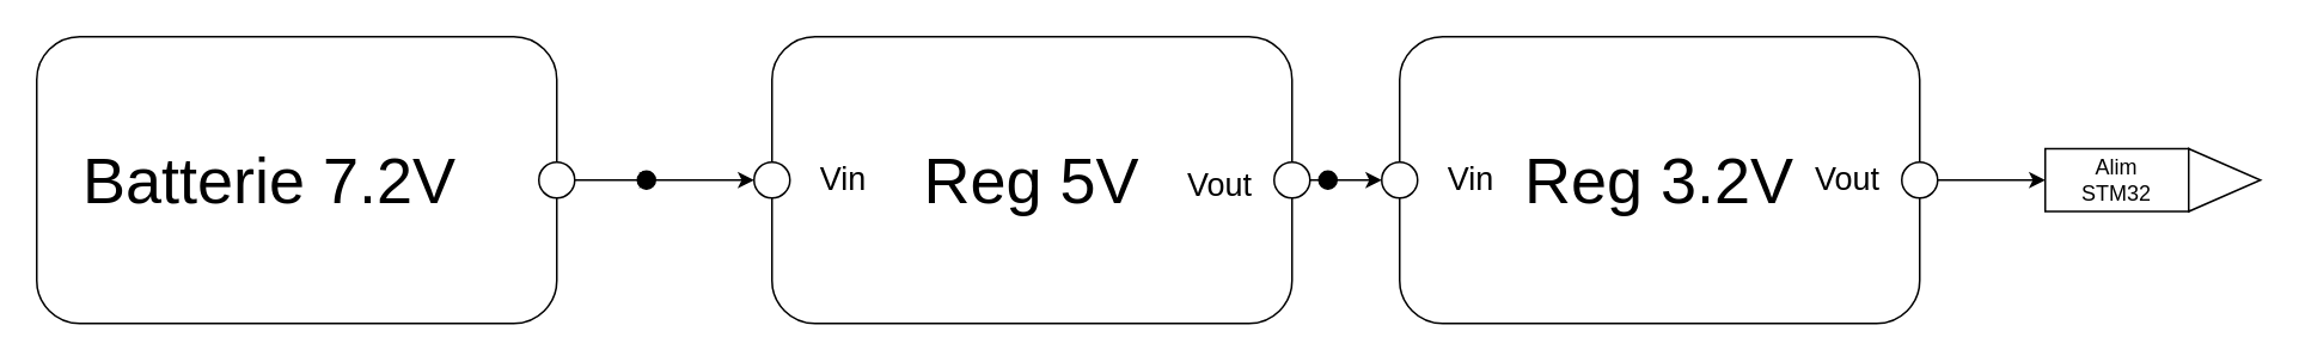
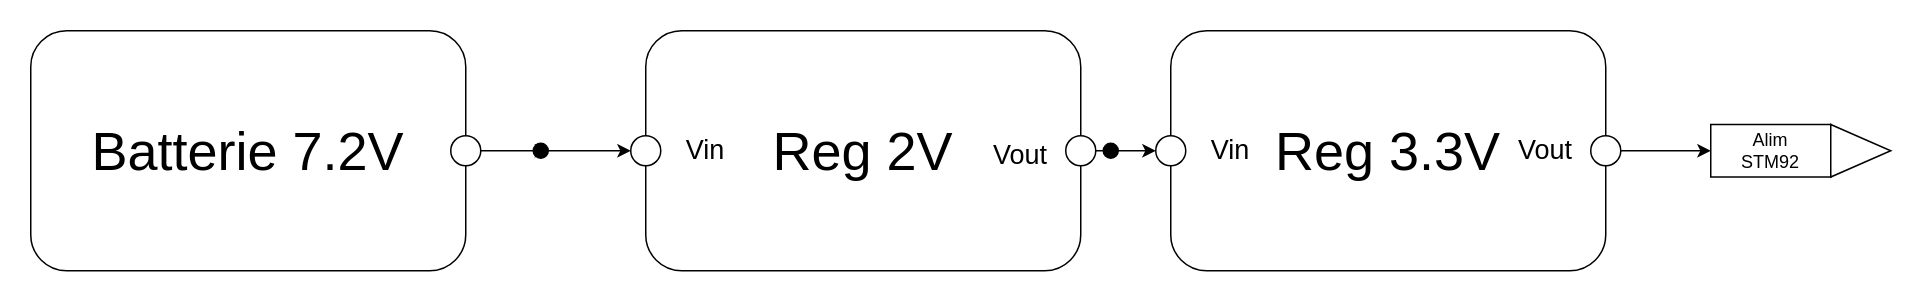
  <mxCell id="0" />
  <mxCell id="1" parent="0" />
  <mxCell id="2" style="edgeStyle=orthogonalEdgeStyle;rounded=0;orthogonalLoop=1;jettySize=auto;html=1;entryX=0;entryY=0.5;entryDx=0;entryDy=0;startArrow=none;" edge="1" parent="1" source="21" target="6"><mxGeometry relative="1" as="geometry" /></mxCell>
  <mxCell id="3" value="" style="rounded=1;whiteSpace=wrap;html=1;" vertex="1" parent="1"><mxGeometry x="20" y="20" width="290" height="160" as="geometry" /></mxCell>
  <mxCell id="4" value="" style="rounded=1;whiteSpace=wrap;html=1;" vertex="1" parent="1"><mxGeometry x="430" y="20" width="290" height="160" as="geometry" /></mxCell>
  <mxCell id="5" value="" style="ellipse;whiteSpace=wrap;html=1;aspect=fixed;" vertex="1" parent="1"><mxGeometry x="300" y="90" width="20" height="20" as="geometry" /></mxCell>
  <mxCell id="6" value="" style="ellipse;whiteSpace=wrap;html=1;aspect=fixed;" vertex="1" parent="1"><mxGeometry x="420" y="90" width="20" height="20" as="geometry" /></mxCell>
  <mxCell id="7" style="edgeStyle=orthogonalEdgeStyle;rounded=0;orthogonalLoop=1;jettySize=auto;html=1;exitX=1;exitY=0.5;exitDx=0;exitDy=0;entryX=0;entryY=0.5;entryDx=0;entryDy=0;" edge="1" parent="1" source="8" target="10"><mxGeometry relative="1" as="geometry" /></mxCell>
  <mxCell id="8" value="" style="ellipse;whiteSpace=wrap;html=1;aspect=fixed;" vertex="1" parent="1"><mxGeometry x="710" y="90" width="20" height="20" as="geometry" /></mxCell>
  <mxCell id="9" value="" style="rounded=1;whiteSpace=wrap;html=1;" vertex="1" parent="1"><mxGeometry x="780" y="20" width="290" height="160" as="geometry" /></mxCell>
  <mxCell id="10" value="" style="ellipse;whiteSpace=wrap;html=1;aspect=fixed;" vertex="1" parent="1"><mxGeometry x="770" y="90" width="20" height="20" as="geometry" /></mxCell>
  <mxCell id="11" style="edgeStyle=orthogonalEdgeStyle;rounded=0;orthogonalLoop=1;jettySize=auto;html=1;exitX=1;exitY=0.5;exitDx=0;exitDy=0;entryX=0;entryY=0.5;entryDx=0;entryDy=0;" edge="1" parent="1" source="12" target="13"><mxGeometry relative="1" as="geometry" /></mxCell>
  <mxCell id="12" value="" style="ellipse;whiteSpace=wrap;html=1;aspect=fixed;" vertex="1" parent="1"><mxGeometry x="1060" y="90" width="20" height="20" as="geometry" /></mxCell>
  <mxCell id="13" value="" style="rounded=0;whiteSpace=wrap;html=1;" vertex="1" parent="1"><mxGeometry x="1140" y="82.5" width="80" height="35" as="geometry" /></mxCell>
  <mxCell id="14" value="" style="triangle;whiteSpace=wrap;html=1;" vertex="1" parent="1"><mxGeometry x="1220" y="82.5" width="40" height="35" as="geometry" /></mxCell>
- <mxCell id="15" value="Alim STM32" style="text;html=1;strokeColor=none;fillColor=none;align=center;verticalAlign=middle;whiteSpace=wrap;rounded=0;" vertex="1" parent="1"><mxGeometry x="1150" y="85" width="60" height="30" as="geometry" /></mxCell>
- <mxCell id="16" value="&lt;font style=&quot;font-size: 36px;&quot;&gt;Batterie 7.2V&lt;/font&gt;" style="text;html=1;strokeColor=none;fillColor=none;align=center;verticalAlign=middle;whiteSpace=wrap;rounded=0;" vertex="1" parent="1"><mxGeometry x="35" y="67.5" width="230" height="65" as="geometry" /></mxCell>
- <mxCell id="17" value="&lt;font style=&quot;font-size: 36px;&quot;&gt;Reg 5V&lt;/font&gt;" style="text;html=1;strokeColor=none;fillColor=none;align=center;verticalAlign=middle;whiteSpace=wrap;rounded=0;" vertex="1" parent="1"><mxGeometry x="460" y="67.5" width="230" height="65" as="geometry" /></mxCell>
- <mxCell id="18" value="&lt;font style=&quot;font-size: 36px;&quot;&gt;Reg 3.2V&lt;/font&gt;" style="text;html=1;strokeColor=none;fillColor=none;align=center;verticalAlign=middle;whiteSpace=wrap;rounded=0;" vertex="1" parent="1"><mxGeometry x="810" y="67.5" width="230" height="65" as="geometry" /></mxCell>
+ <mxCell id="15" value="Alim STM92" style="text;html=1;strokeColor=none;fillColor=none;align=center;verticalAlign=middle;whiteSpace=wrap;rounded=0;" vertex="1" parent="1"><mxGeometry x="1150" y="85" width="60" height="30" as="geometry" /></mxCell>
+ <mxCell id="16" value="&lt;font style=&quot;font-size: 36px;&quot;&gt;Batterie 7.2V&lt;/font&gt;" style="text;html=1;strokeColor=none;fillColor=none;align=center;verticalAlign=middle;whiteSpace=wrap;rounded=0;" vertex="1" parent="1"><mxGeometry x="50" y="67.5" width="230" height="65" as="geometry" /></mxCell>
+ <mxCell id="17" value="&lt;font style=&quot;font-size: 36px;&quot;&gt;Reg 2V&lt;/font&gt;" style="text;html=1;strokeColor=none;fillColor=none;align=center;verticalAlign=middle;whiteSpace=wrap;rounded=0;" vertex="1" parent="1"><mxGeometry x="460" y="67.5" width="230" height="65" as="geometry" /></mxCell>
+ <mxCell id="18" value="&lt;font style=&quot;font-size: 36px;&quot;&gt;Reg 3.3V&lt;/font&gt;" style="text;html=1;strokeColor=none;fillColor=none;align=center;verticalAlign=middle;whiteSpace=wrap;rounded=0;" vertex="1" parent="1"><mxGeometry x="810" y="67.5" width="230" height="65" as="geometry" /></mxCell>
  <mxCell id="19" value="" style="endArrow=none;html=1;rounded=0;fontSize=36;startArrow=none;" edge="1" parent="1" source="20"><mxGeometry width="50" height="50" relative="1" as="geometry"><mxPoint x="740" y="290" as="sourcePoint" /><mxPoint x="740" y="100" as="targetPoint" /></mxGeometry></mxCell>
  <mxCell id="20" value="" style="ellipse;whiteSpace=wrap;html=1;aspect=fixed;fontSize=36;fillColor=#000000;" vertex="1" parent="1"><mxGeometry x="735" y="95" width="10" height="10" as="geometry" /></mxCell>
  <mxCell id="21" value="" style="ellipse;whiteSpace=wrap;html=1;aspect=fixed;fontSize=36;fillColor=#000000;" vertex="1" parent="1"><mxGeometry x="355" y="95" width="10" height="10" as="geometry" /></mxCell>
  <mxCell id="22" value="" style="edgeStyle=orthogonalEdgeStyle;rounded=0;orthogonalLoop=1;jettySize=auto;html=1;entryX=0;entryY=0.5;entryDx=0;entryDy=0;endArrow=none;" edge="1" parent="1" target="21"><mxGeometry relative="1" as="geometry"><mxPoint x="320" y="100" as="sourcePoint" /><mxPoint x="420" y="100" as="targetPoint" /></mxGeometry></mxCell>
  <mxCell id="23" value="Vin" style="text;html=1;strokeColor=none;fillColor=none;align=center;verticalAlign=middle;whiteSpace=wrap;rounded=0;fontSize=18;" vertex="1" parent="1"><mxGeometry x="440" y="85" width="60" height="30" as="geometry" /></mxCell>
  <mxCell id="24" value="Vin" style="text;html=1;strokeColor=none;fillColor=none;align=center;verticalAlign=middle;whiteSpace=wrap;rounded=0;fontSize=18;" vertex="1" parent="1"><mxGeometry x="790" y="85" width="60" height="30" as="geometry" /></mxCell>
  <mxCell id="25" value="Vout" style="text;html=1;strokeColor=none;fillColor=none;align=center;verticalAlign=middle;whiteSpace=wrap;rounded=0;fontSize=18;" vertex="1" parent="1"><mxGeometry x="650" y="87.5" width="60" height="30" as="geometry" /></mxCell>
  <mxCell id="26" value="Vout" style="text;html=1;strokeColor=none;fillColor=none;align=center;verticalAlign=middle;whiteSpace=wrap;rounded=0;fontSize=18;" vertex="1" parent="1"><mxGeometry x="1000" y="85" width="60" height="30" as="geometry" /></mxCell>
  <mxCell id="27" style="edgeStyle=orthogonalEdgeStyle;rounded=0;orthogonalLoop=1;jettySize=auto;html=1;exitX=0;exitY=0.5;exitDx=0;exitDy=0;entryX=1;entryY=0.5;entryDx=0;entryDy=0;fontSize=18;" edge="1" parent="1" source="21" target="21"><mxGeometry relative="1" as="geometry" /></mxCell>
